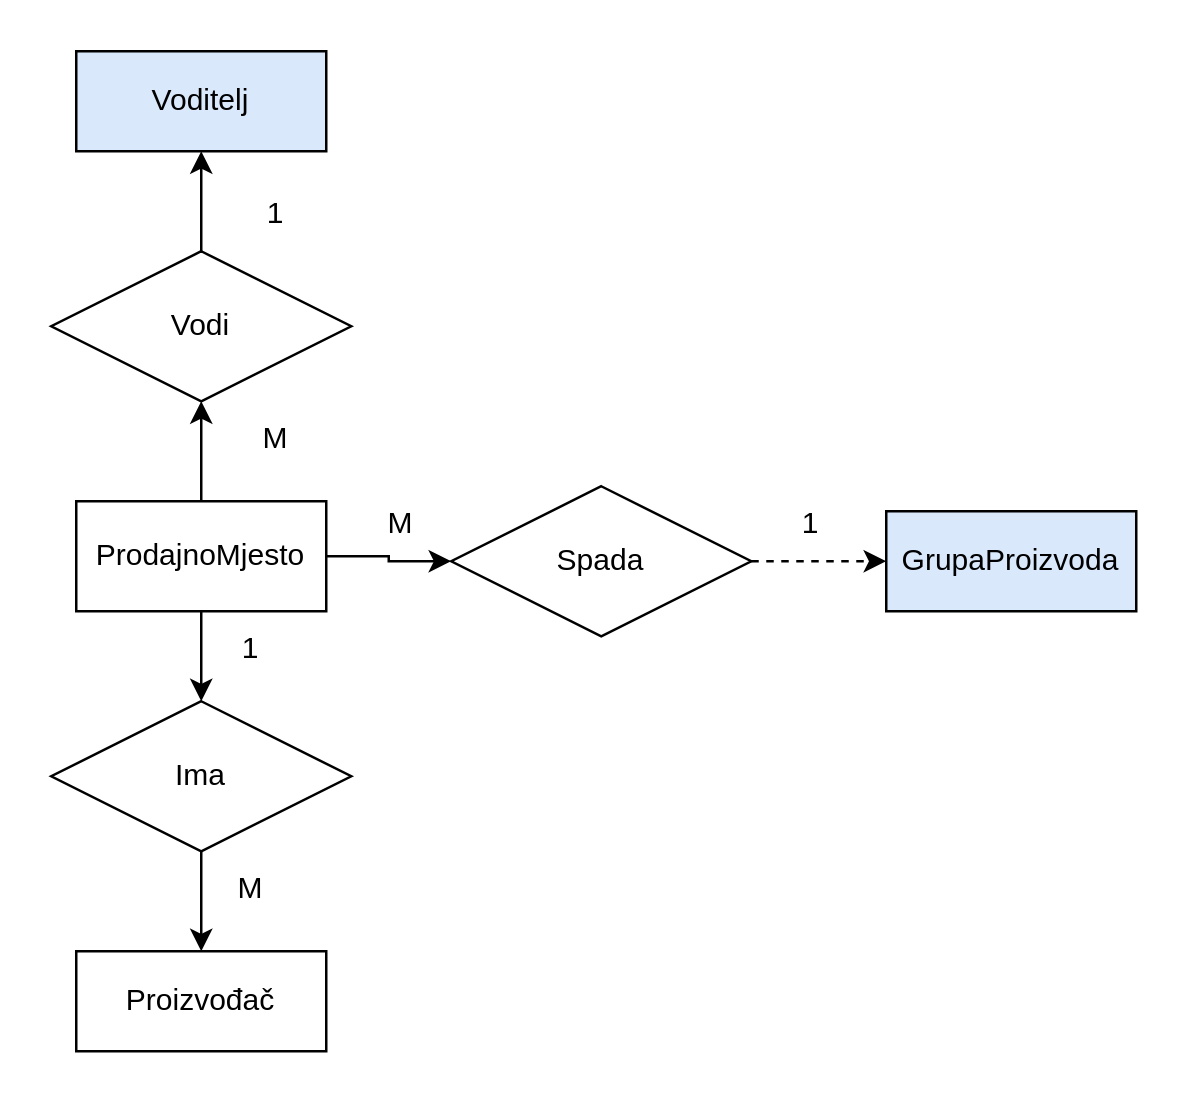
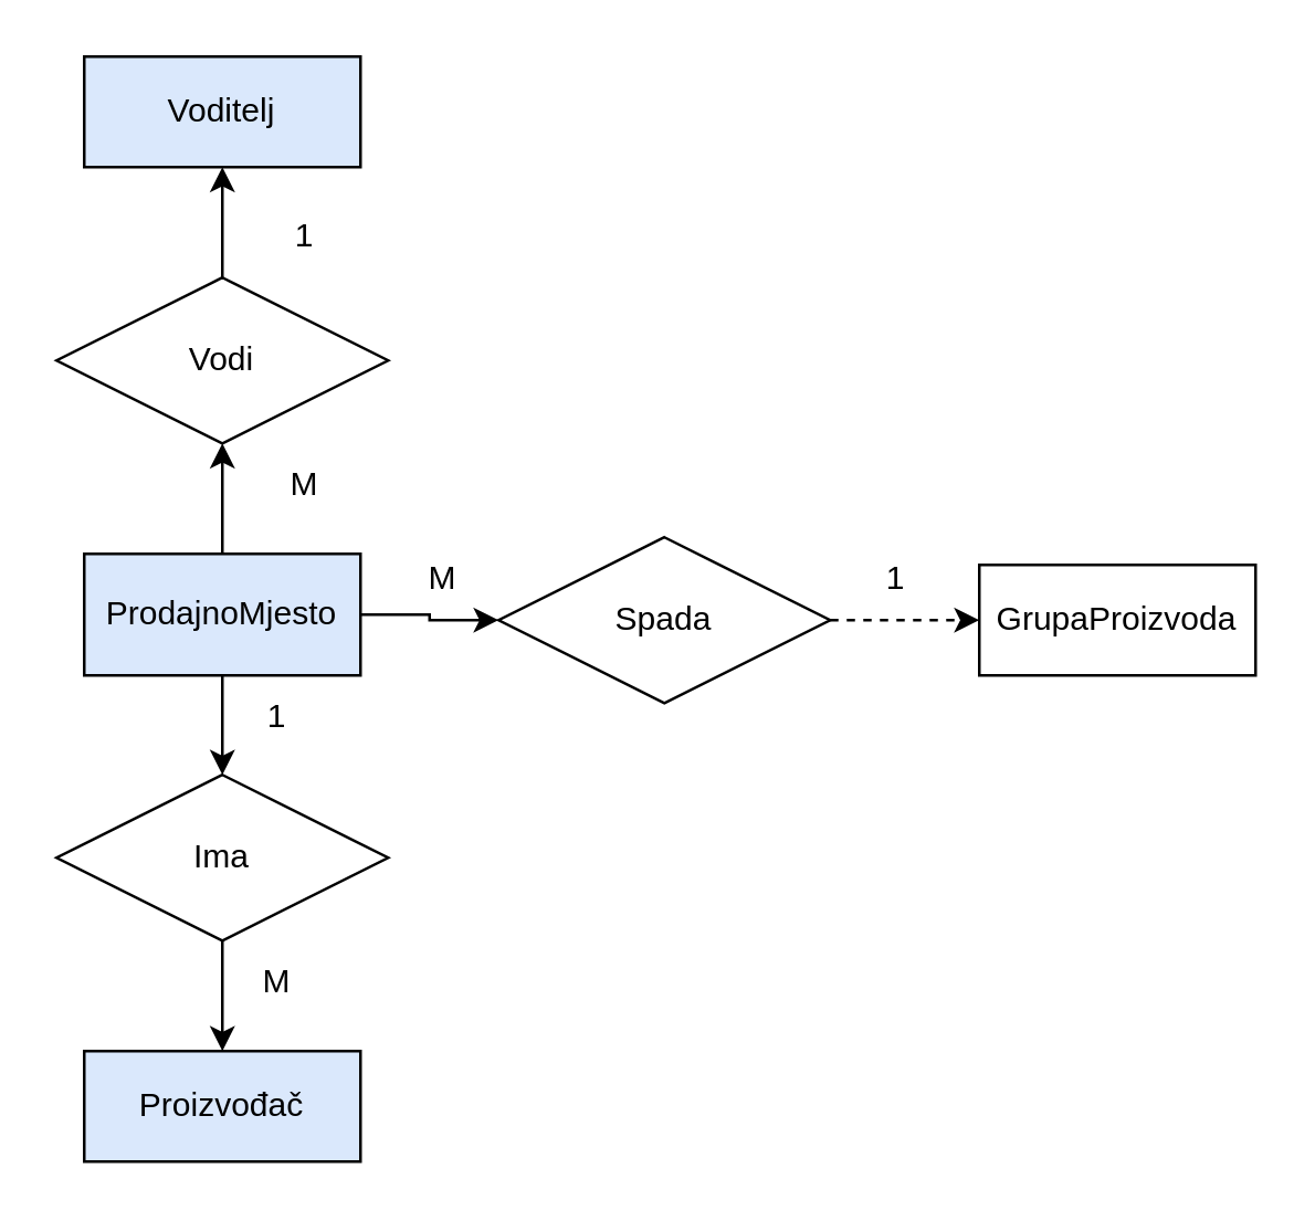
  <mxCell id="0" />
  <mxCell id="1" parent="0" />
  <mxCell id="2" style="edgeStyle=orthogonalEdgeStyle;rounded=0;orthogonalLoop=1;jettySize=auto;html=1;exitX=1;exitY=0.5;exitDx=0;exitDy=0;entryX=0;entryY=0.5;entryDx=0;entryDy=0;" edge="1" parent="1" source="5" target="8"><mxGeometry relative="1" as="geometry" /></mxCell>
  <mxCell id="3" style="edgeStyle=orthogonalEdgeStyle;rounded=0;orthogonalLoop=1;jettySize=auto;html=1;exitX=0.5;exitY=1;exitDx=0;exitDy=0;entryX=0.5;entryY=0;entryDx=0;entryDy=0;" edge="1" parent="1" source="5" target="13"><mxGeometry relative="1" as="geometry" /></mxCell>
  <mxCell id="4" style="edgeStyle=orthogonalEdgeStyle;rounded=0;orthogonalLoop=1;jettySize=auto;html=1;entryX=0.5;entryY=1;entryDx=0;entryDy=0;" edge="1" parent="1" source="5" target="18"><mxGeometry relative="1" as="geometry" /></mxCell>
- <mxCell id="5" value="&lt;div&gt;ProdajnoMjesto&lt;/div&gt;" style="whiteSpace=wrap;html=1;align=center;" vertex="1" parent="1"><mxGeometry x="30" y="200" width="100" height="44" as="geometry" /></mxCell>
- <mxCell id="6" value="GrupaProizvoda" style="whiteSpace=wrap;html=1;align=center;fillColor=#dae8fc;" vertex="1" parent="1"><mxGeometry x="354" y="204" width="100" height="40" as="geometry" /></mxCell>
+ <mxCell id="5" value="&lt;div&gt;ProdajnoMjesto&lt;/div&gt;" style="whiteSpace=wrap;html=1;align=center;fillColor=#dae8fc;" vertex="1" parent="1"><mxGeometry x="30" y="200" width="100" height="44" as="geometry" /></mxCell>
+ <mxCell id="6" value="GrupaProizvoda" style="whiteSpace=wrap;html=1;align=center;" vertex="1" parent="1"><mxGeometry x="354" y="204" width="100" height="40" as="geometry" /></mxCell>
  <mxCell id="7" style="edgeStyle=orthogonalEdgeStyle;rounded=0;orthogonalLoop=1;jettySize=auto;html=1;exitX=1;exitY=0.5;exitDx=0;exitDy=0;entryX=0;entryY=0.5;entryDx=0;entryDy=0;dashed=1;" edge="1" parent="1" source="8" target="6"><mxGeometry relative="1" as="geometry" /></mxCell>
  <mxCell id="8" value="Spada" style="shape=rhombus;perimeter=rhombusPerimeter;whiteSpace=wrap;html=1;align=center;" vertex="1" parent="1"><mxGeometry x="180" y="194" width="120" height="60" as="geometry" /></mxCell>
  <mxCell id="9" value="M" style="text;html=1;align=center;verticalAlign=middle;whiteSpace=wrap;rounded=0;" vertex="1" parent="1"><mxGeometry x="130" y="194" width="60" height="30" as="geometry" /></mxCell>
  <mxCell id="10" value="1" style="text;html=1;align=center;verticalAlign=middle;whiteSpace=wrap;rounded=0;" vertex="1" parent="1"><mxGeometry x="294" y="194" width="60" height="30" as="geometry" /></mxCell>
- <mxCell id="11" value="Proizvođač" style="whiteSpace=wrap;html=1;align=center;" vertex="1" parent="1"><mxGeometry x="30" y="380" width="100" height="40" as="geometry" /></mxCell>
+ <mxCell id="11" value="Proizvođač" style="whiteSpace=wrap;html=1;align=center;fillColor=#dae8fc;" vertex="1" parent="1"><mxGeometry x="30" y="380" width="100" height="40" as="geometry" /></mxCell>
  <mxCell id="12" style="edgeStyle=orthogonalEdgeStyle;rounded=0;orthogonalLoop=1;jettySize=auto;html=1;exitX=0.5;exitY=1;exitDx=0;exitDy=0;entryX=0.5;entryY=0;entryDx=0;entryDy=0;" edge="1" parent="1" source="13" target="11"><mxGeometry relative="1" as="geometry" /></mxCell>
  <mxCell id="13" value="Ima" style="shape=rhombus;perimeter=rhombusPerimeter;whiteSpace=wrap;html=1;align=center;" vertex="1" parent="1"><mxGeometry x="20" y="280" width="120" height="60" as="geometry" /></mxCell>
  <mxCell id="14" value="1" style="text;html=1;align=center;verticalAlign=middle;whiteSpace=wrap;rounded=0;" vertex="1" parent="1"><mxGeometry x="70" y="244" width="60" height="30" as="geometry" /></mxCell>
  <mxCell id="15" value="M" style="text;html=1;align=center;verticalAlign=middle;whiteSpace=wrap;rounded=0;" vertex="1" parent="1"><mxGeometry x="70" y="340" width="60" height="30" as="geometry" /></mxCell>
  <mxCell id="16" value="Voditelj" style="whiteSpace=wrap;html=1;align=center;fillColor=#dae8fc;" vertex="1" parent="1"><mxGeometry x="30" y="20" width="100" height="40" as="geometry" /></mxCell>
  <mxCell id="17" style="edgeStyle=orthogonalEdgeStyle;rounded=0;orthogonalLoop=1;jettySize=auto;html=1;entryX=0.5;entryY=1;entryDx=0;entryDy=0;" edge="1" parent="1" source="18" target="16"><mxGeometry relative="1" as="geometry" /></mxCell>
  <mxCell id="18" value="Vodi" style="shape=rhombus;perimeter=rhombusPerimeter;whiteSpace=wrap;html=1;align=center;" vertex="1" parent="1"><mxGeometry x="20" y="100" width="120" height="60" as="geometry" /></mxCell>
  <mxCell id="19" value="1" style="text;html=1;align=center;verticalAlign=middle;whiteSpace=wrap;rounded=0;" vertex="1" parent="1"><mxGeometry x="80" y="70" width="60" height="30" as="geometry" /></mxCell>
  <mxCell id="20" value="M" style="text;html=1;align=center;verticalAlign=middle;whiteSpace=wrap;rounded=0;" vertex="1" parent="1"><mxGeometry x="80" y="160" width="60" height="30" as="geometry" /></mxCell>
